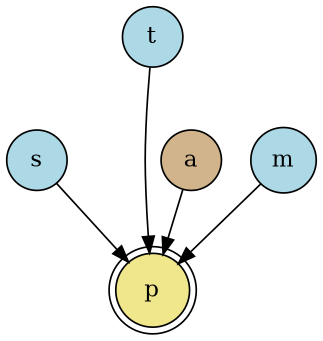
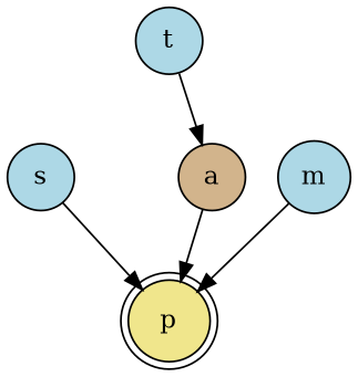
  digraph {
    node [color=black fillcolor=lightblue shape=circle style=filled]
    p [fillcolor=khaki shape=doublecircle]
    s
    a [fillcolor=tan]
    t
    m
    s -> p
    a -> p
-   t -> p
+   t -> a
    m -> p
  }
